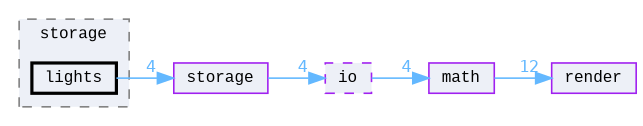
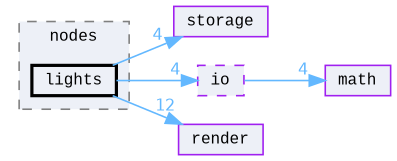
  digraph {
    compound=true
    fontname="Liberation Mono"
    rankdir=LR
    node [color=purple fillcolor="#edf0f7" fontname="Liberation Mono" fontsize=10 shape=box style=filled]
    edge [color=steelblue1 fontcolor=steelblue1 fontname="Liberation Mono" fontsize=10 headlabel=4 labeldistance=1.5 labelfontname=Helvetica labelfontsize=10]
    n1 [color=black height=0.2 label=lights style="filled,bold" width=0.4]
    n2 [height=0.2 label=storage width=0.4]
    n3 [height=0.2 label=io style="filled,dashed" width=0.4]
    n4 [height=0.2 label=render width=0.4]
    n5 [height=0.2 label=math width=0.4]
    subgraph cluster_1 {
      bgcolor="#edf0f7"
      fontsize=10
-     label=storage
+     label=nodes
      pencolor=grey50
      style="filled,dashed"
      n1
    }
    n1 -> n2
-   n2 -> n3
-   n5 -> n4 [headlabel=12]
+   n1 -> n3
+   n1 -> n4 [headlabel=12]
    n3 -> n5
  }
